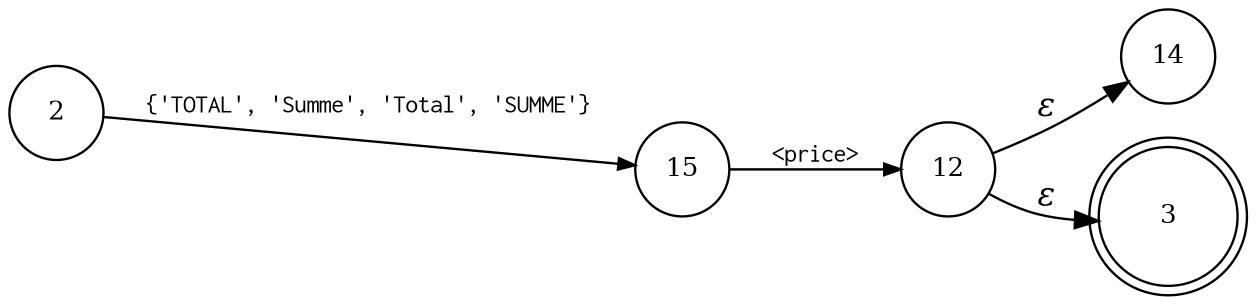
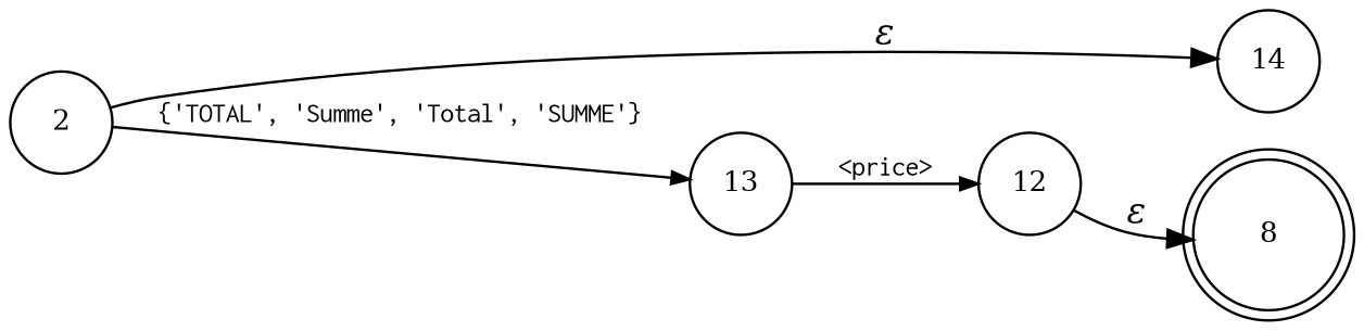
  digraph {
    rankdir=LR
    node [fixedsize=true fontsize=11 shape=circle peripheries=1]
    edge [fontname="Times-Italic"]
-   n1 [label=3 shape=doublecircle width=.6 peripheries=""]
+   n1 [label=8 shape=doublecircle width=.6 peripheries=""]
    n2 [label=12 width=.55]
    n3 [label=2 width=.55]
    n4 [label=14 width=.55]
-   n5 [label=15 width=.55]
+   n5 [label=13 width=.55]
    n2 -> n1 [label="&epsilon;"]
-   n2 -> n4 [label="&epsilon;"]
+   n3 -> n4 [label="&epsilon;"]
    n3 -> n5 [arrowhead=normal arrowsize=.7 fontname=Courier fontsize=11 label="{'TOTAL', 'Summe', 'Total', 'SUMME'}"]
    n5 -> n2 [arrowhead=normal arrowsize=.7 fontname=Courier fontsize=11 label="<price>"]
  }
